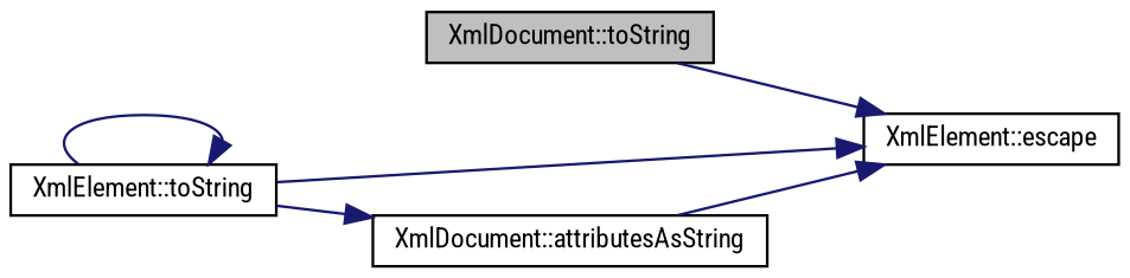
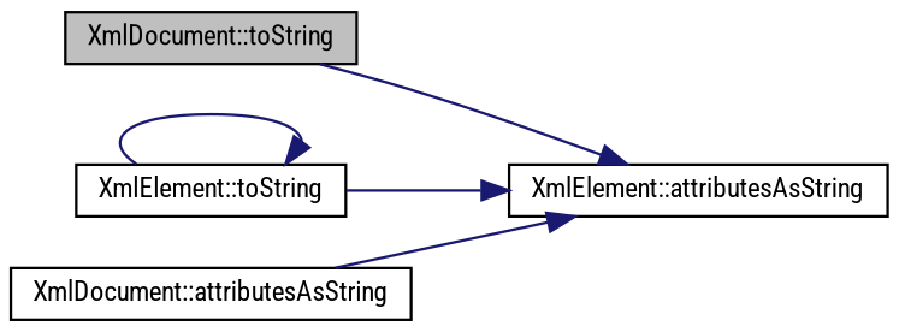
  digraph {
    fontname="Roboto Condensed"
    rankdir=LR
    node [color=black fillcolor=white fontname="Roboto Condensed" fontsize=10 shape=record style=filled]
    edge [color=midnightblue fontname="Roboto Condensed" fontsize=10 labelfontname=FreeSans labelfontsize=10 style=solid]
    n1 [fillcolor=grey75 fontcolor=black height=0.2 label="XmlDocument::toString" width=0.4]
-   n2 [height=0.2 label="XmlElement::escape" width=0.4]
+   n2 [height=0.2 label="XmlElement::attributesAsString" width=0.4]
    n3 [height=0.2 label="XmlElement::toString" width=0.4]
    n4 [height=0.2 label="XmlDocument::attributesAsString" width=0.4]
    n1 -> n2
    n3 -> n2
    n3 -> n3
-   n3 -> n4
    n4 -> n2
  }
